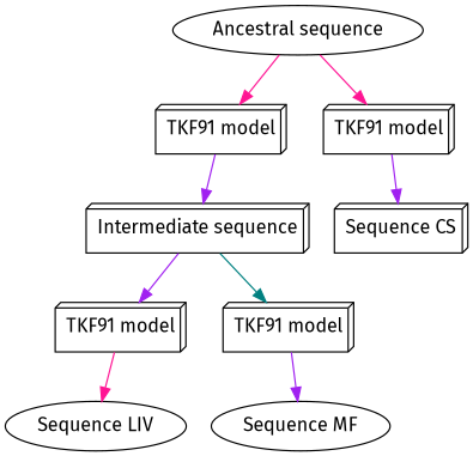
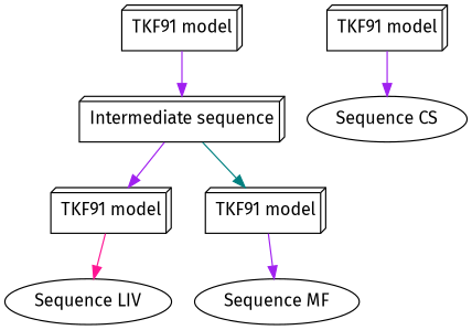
  digraph {
    fontname="Fira Sans"
    node [fontname="Fira Sans" shape=box3d]
    edge [color=purple fontname="Fira Sans"]
-   n1 [label="Ancestral sequence" shape=oval]
    n2 [label="TKF91 model"]
    n3 [label="TKF91 model"]
    n4 [label="Intermediate sequence"]
-   n5 [label="Sequence CS"]
+   n5 [label="Sequence CS" shape=oval]
    n6 [label="TKF91 model"]
    n7 [label="TKF91 model"]
    n8 [label="Sequence LIV" shape=oval]
    n9 [label="Sequence MF" shape=oval]
-   n1 -> n2 [color=deeppink]
-   n1 -> n3 [color=deeppink]
    n2 -> n4
    n3 -> n5
    n4 -> n6
    n4 -> n7 [color=teal]
    n6 -> n8 [color=deeppink]
    n7 -> n9
  }
